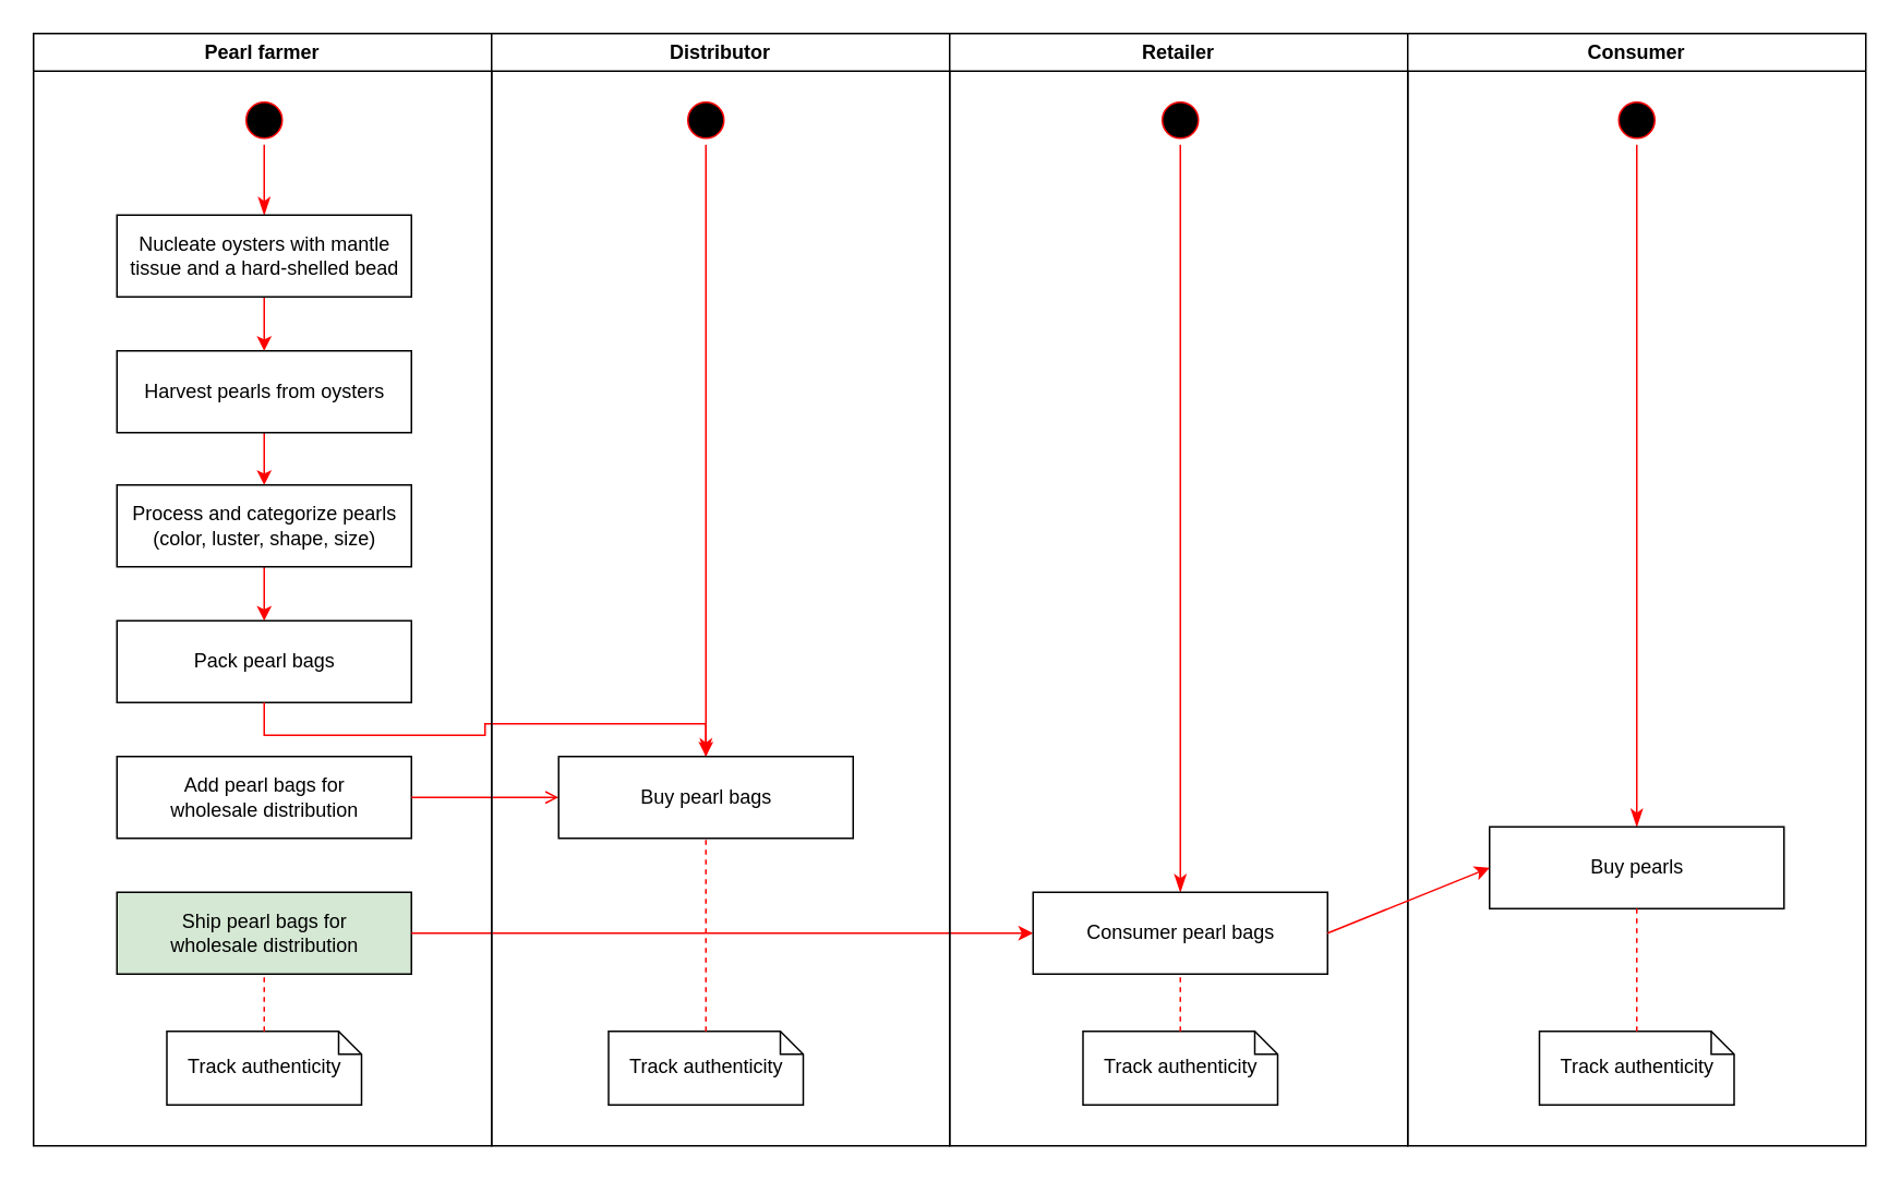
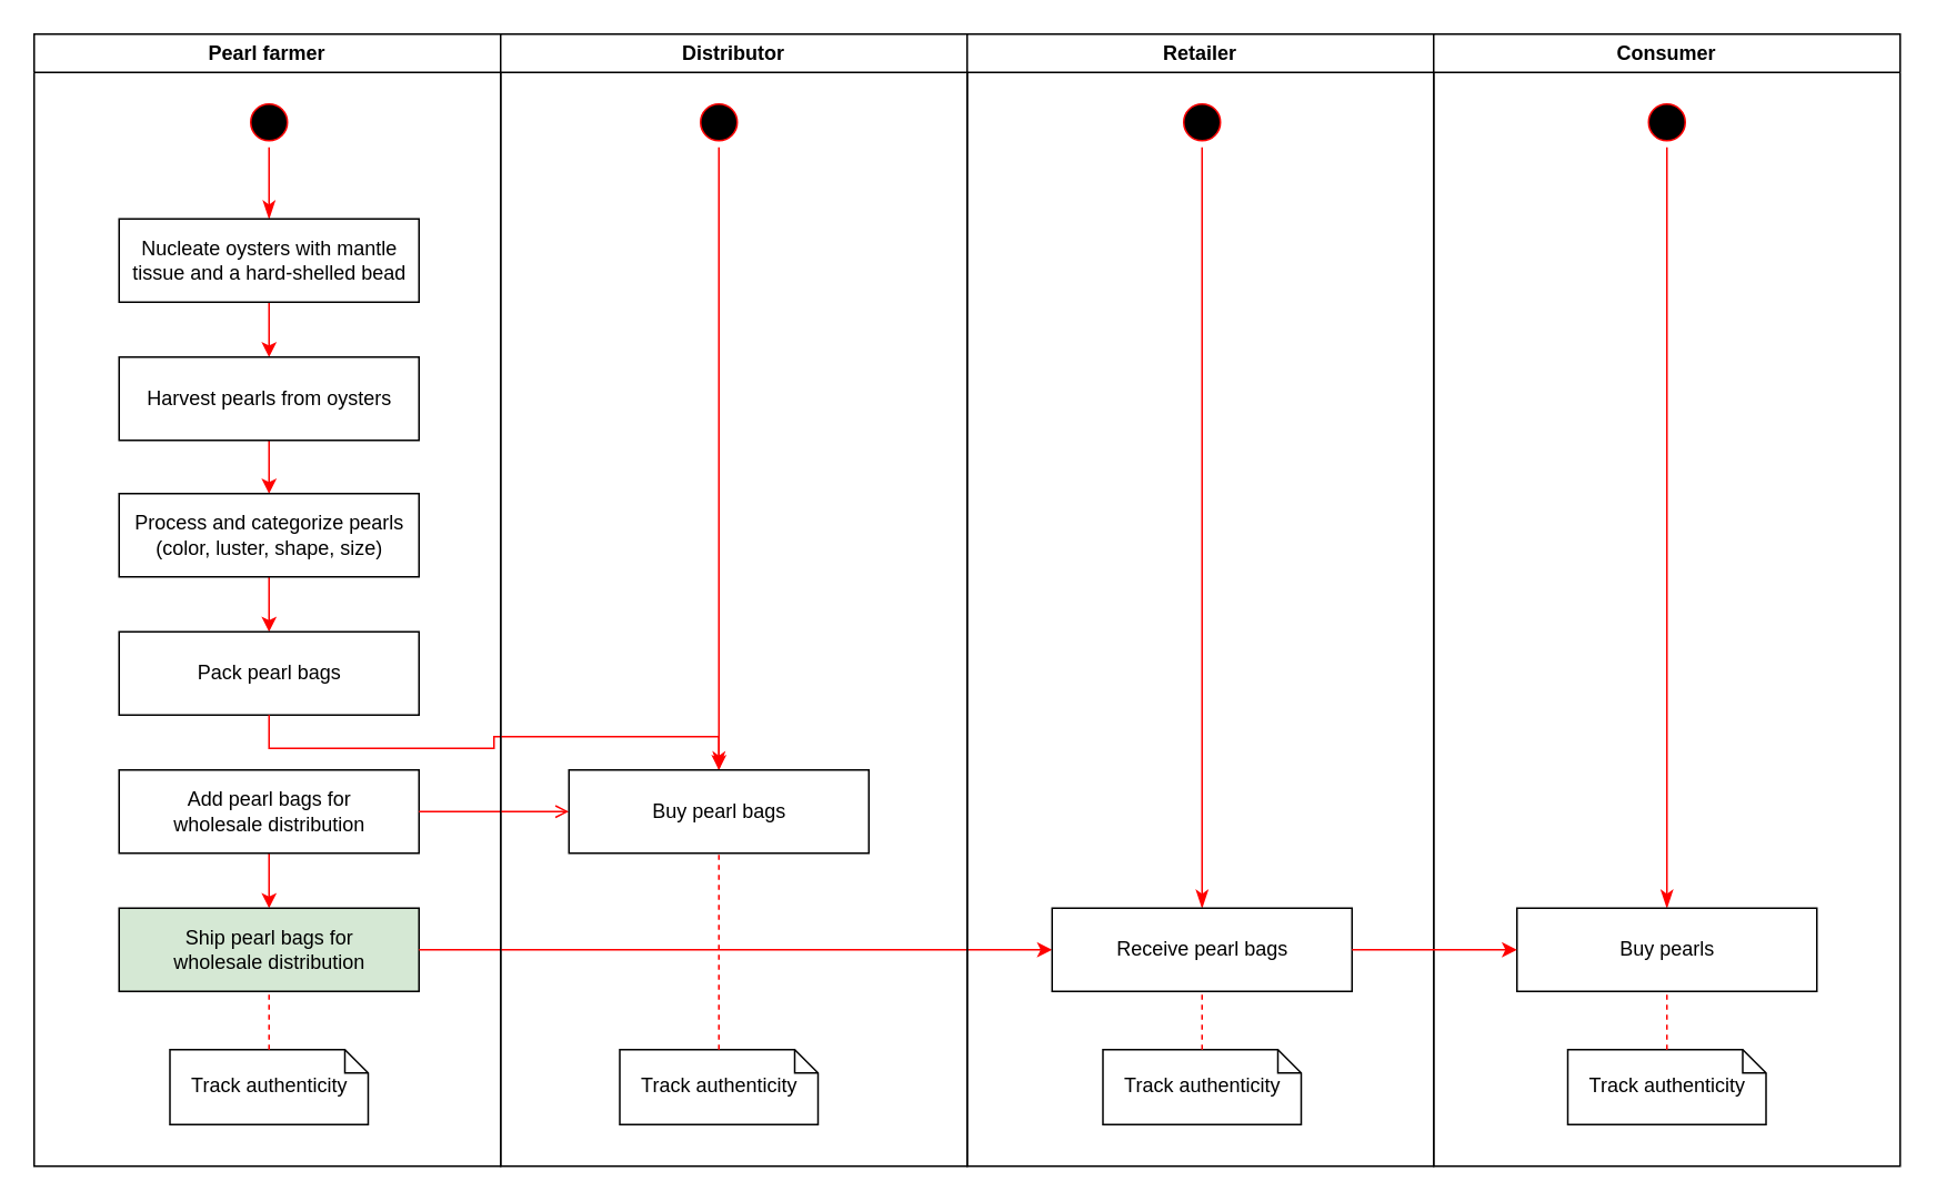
  <mxCell id="0" />
  <mxCell id="1" parent="0" />
  <mxCell id="2" value="" style="group" parent="1" vertex="1" connectable="0"><mxGeometry x="300" y="20" width="840" height="620" as="geometry" /></mxCell>
  <mxCell id="3" value="Pearl farmer" style="swimlane;whiteSpace=wrap" parent="1" vertex="1"><mxGeometry x="20" y="20" width="280" height="680" as="geometry"><mxRectangle x="164.5" y="128" width="80" height="23" as="alternateBounds" /></mxGeometry></mxCell>
  <mxCell id="4" value="" style="ellipse;html=1;shape=startState;fillColor=#000000;strokeColor=#ff0000;" parent="3" vertex="1"><mxGeometry x="126" y="38" width="30" height="30" as="geometry" /></mxCell>
  <mxCell id="5" value="" style="edgeStyle=orthogonalEdgeStyle;html=1;verticalAlign=bottom;endArrow=classicThin;endSize=8;strokeColor=#ff0000;entryX=0.5;entryY=0;entryDx=0;entryDy=0;endFill=1;" parent="3" source="4" target="7" edge="1"><mxGeometry relative="1" as="geometry"><mxPoint x="138" y="140" as="targetPoint" /></mxGeometry></mxCell>
  <mxCell id="6" value="" style="edgeStyle=orthogonalEdgeStyle;rounded=0;orthogonalLoop=1;jettySize=auto;html=1;strokeColor=#FF0000;" parent="3" source="7" target="9" edge="1"><mxGeometry relative="1" as="geometry" /></mxCell>
  <mxCell id="7" value="Nucleate oysters with&amp;nbsp;&lt;span&gt;mantle &lt;br&gt;tissue and a hard-shelled bead&lt;/span&gt;" style="html=1;" parent="3" vertex="1"><mxGeometry x="51" y="111" width="180" height="50" as="geometry" /></mxCell>
  <mxCell id="8" value="" style="edgeStyle=orthogonalEdgeStyle;rounded=0;orthogonalLoop=1;jettySize=auto;html=1;strokeColor=#FF0000;" parent="3" source="9" target="11" edge="1"><mxGeometry relative="1" as="geometry" /></mxCell>
  <mxCell id="9" value="Harvest pearls from oysters&lt;br&gt;" style="html=1;" parent="3" vertex="1"><mxGeometry x="51" y="194" width="180" height="50" as="geometry" /></mxCell>
  <mxCell id="10" value="" style="edgeStyle=orthogonalEdgeStyle;rounded=0;orthogonalLoop=1;jettySize=auto;html=1;strokeColor=#FF0000;entryX=0.5;entryY=0;entryDx=0;entryDy=0;" parent="3" source="11" target="17" edge="1"><mxGeometry relative="1" as="geometry" /></mxCell>
  <mxCell id="11" value="Process and categorize pearls&lt;br&gt;(color, luster, shape, size)&lt;br&gt;" style="html=1;" parent="3" vertex="1"><mxGeometry x="51" y="276" width="180" height="50" as="geometry" /></mxCell>
+ <mxCell id="12" value="" style="edgeStyle=orthogonalEdgeStyle;rounded=0;orthogonalLoop=1;jettySize=auto;html=1;strokeColor=#FF0000;" parent="3" source="13" target="14" edge="1"><mxGeometry relative="1" as="geometry" /></mxCell>
  <mxCell id="13" value="&lt;span&gt;Add pearl bags for &lt;br&gt;wholesale distribution&lt;/span&gt;" style="html=1;" parent="3" vertex="1"><mxGeometry x="51" y="442" width="180" height="50" as="geometry" /></mxCell>
  <mxCell id="14" value="Ship pearl bags for &lt;br&gt;wholesale distribution&lt;br&gt;" style="html=1;fillColor=#d5e8d4;" parent="3" vertex="1"><mxGeometry x="51" y="525" width="180" height="50" as="geometry" /></mxCell>
  <mxCell id="15" value="&lt;br&gt;Track authenticity&lt;br&gt;" style="shape=note;whiteSpace=wrap;html=1;size=14;verticalAlign=top;align=center;spacingTop=-6;" parent="3" vertex="1"><mxGeometry x="81.5" y="610" width="119" height="45" as="geometry" /></mxCell>
  <mxCell id="16" value="" style="endArrow=none;dashed=1;html=1;strokeColor=#FF0000;entryX=0.5;entryY=1;entryDx=0;entryDy=0;exitX=0.5;exitY=0;exitDx=0;exitDy=0;exitPerimeter=0;" parent="3" source="15" target="14" edge="1"><mxGeometry width="50" height="50" relative="1" as="geometry"><mxPoint x="1" y="740" as="sourcePoint" /><mxPoint x="51" y="690" as="targetPoint" /></mxGeometry></mxCell>
  <mxCell id="17" value="Pack pearl bags&lt;br&gt;" style="html=1;" parent="3" vertex="1"><mxGeometry x="51" y="359" width="180" height="50" as="geometry" /></mxCell>
  <mxCell id="18" value="" style="edgeStyle=orthogonalEdgeStyle;rounded=0;orthogonalLoop=1;jettySize=auto;html=1;strokeColor=#FF0000;exitX=0.5;exitY=1;exitDx=0;exitDy=0;" parent="3" source="17" target="24" edge="1"><mxGeometry relative="1" as="geometry"><mxPoint x="151" y="351" as="sourcePoint" /><mxPoint x="151" y="368" as="targetPoint" /></mxGeometry></mxCell>
  <mxCell id="19" value="" style="endArrow=open;html=1;strokeColor=#FF0000;exitX=1;exitY=0.5;exitDx=0;exitDy=0;entryX=0;entryY=0.5;entryDx=0;entryDy=0;" parent="1" source="13" target="24" edge="1"><mxGeometry width="50" height="50" relative="1" as="geometry"><mxPoint x="16" y="770" as="sourcePoint" /><mxPoint x="66" y="720" as="targetPoint" /></mxGeometry></mxCell>
  <mxCell id="20" value="" style="endArrow=classic;html=1;strokeColor=#FF0000;exitX=1;exitY=0.5;exitDx=0;exitDy=0;entryX=0;entryY=0.5;entryDx=0;entryDy=0;" parent="1" source="14" target="30" edge="1"><mxGeometry width="50" height="50" relative="1" as="geometry"><mxPoint x="565" y="520" as="sourcePoint" /><mxPoint x="655" y="520" as="targetPoint" /></mxGeometry></mxCell>
  <mxCell id="21" value="Distributor" style="swimlane;whiteSpace=wrap" parent="1" vertex="1"><mxGeometry x="300" y="20" width="280" height="680" as="geometry" /></mxCell>
  <mxCell id="22" value="" style="ellipse;html=1;shape=startState;fillColor=#000000;strokeColor=#ff0000;" parent="21" vertex="1"><mxGeometry x="116" y="38" width="30" height="30" as="geometry" /></mxCell>
  <mxCell id="23" value="" style="edgeStyle=orthogonalEdgeStyle;html=1;verticalAlign=bottom;endArrow=classicThin;endSize=8;strokeColor=#ff0000;entryX=0.5;entryY=0;entryDx=0;entryDy=0;endFill=1;" parent="21" source="22" target="24" edge="1"><mxGeometry relative="1" as="geometry"><mxPoint x="131" y="140" as="targetPoint" /></mxGeometry></mxCell>
  <mxCell id="24" value="&lt;span&gt;Buy pearl bags&lt;/span&gt;" style="html=1;" parent="21" vertex="1"><mxGeometry x="41" y="442" width="180" height="50" as="geometry" /></mxCell>
  <mxCell id="25" value="&lt;br&gt;Track authenticity&lt;br&gt;" style="shape=note;whiteSpace=wrap;html=1;size=14;verticalAlign=top;align=center;spacingTop=-6;" parent="21" vertex="1"><mxGeometry x="71.5" y="610" width="119" height="45" as="geometry" /></mxCell>
  <mxCell id="26" value="" style="endArrow=none;dashed=1;html=1;strokeColor=#FF0000;entryX=0.5;entryY=1;entryDx=0;entryDy=0;" parent="21" source="25" target="24" edge="1"><mxGeometry width="50" height="50" relative="1" as="geometry"><mxPoint x="-129" y="605" as="sourcePoint" /><mxPoint x="-129" y="569" as="targetPoint" /></mxGeometry></mxCell>
  <mxCell id="27" value="Retailer" style="swimlane;whiteSpace=wrap" parent="1" vertex="1"><mxGeometry x="580" y="20" width="280" height="680" as="geometry" /></mxCell>
  <mxCell id="28" value="" style="ellipse;html=1;shape=startState;fillColor=#000000;strokeColor=#ff0000;" parent="27" vertex="1"><mxGeometry x="126" y="38" width="30" height="30" as="geometry" /></mxCell>
  <mxCell id="29" value="" style="edgeStyle=orthogonalEdgeStyle;html=1;verticalAlign=bottom;endArrow=classicThin;endSize=8;strokeColor=#ff0000;endFill=1;" parent="27" source="28" target="30" edge="1"><mxGeometry relative="1" as="geometry"><mxPoint x="141" y="140" as="targetPoint" /></mxGeometry></mxCell>
- <mxCell id="30" value="&lt;span&gt;Consumer pearl bags&lt;/span&gt;" style="html=1;" parent="27" vertex="1"><mxGeometry x="51" y="525" width="180" height="50" as="geometry" /></mxCell>
+ <mxCell id="30" value="&lt;span&gt;Receive pearl bags&lt;/span&gt;" style="html=1;" parent="27" vertex="1"><mxGeometry x="51" y="525" width="180" height="50" as="geometry" /></mxCell>
  <mxCell id="31" value="&lt;br&gt;Track authenticity&lt;br&gt;" style="shape=note;whiteSpace=wrap;html=1;size=14;verticalAlign=top;align=center;spacingTop=-6;" parent="27" vertex="1"><mxGeometry x="81.5" y="610" width="119" height="45" as="geometry" /></mxCell>
  <mxCell id="32" value="" style="endArrow=none;dashed=1;html=1;strokeColor=#FF0000;entryX=0.5;entryY=1;entryDx=0;entryDy=0;exitX=0.5;exitY=0;exitDx=0;exitDy=0;exitPerimeter=0;" parent="27" source="31" target="30" edge="1"><mxGeometry width="50" height="50" relative="1" as="geometry"><mxPoint x="-399" y="615" as="sourcePoint" /><mxPoint x="-399" y="579" as="targetPoint" /></mxGeometry></mxCell>
  <mxCell id="33" value="Consumer" style="swimlane;whiteSpace=wrap" parent="1" vertex="1"><mxGeometry x="860" y="20" width="280" height="680" as="geometry" /></mxCell>
  <mxCell id="34" value="" style="ellipse;html=1;shape=startState;fillColor=#000000;strokeColor=#ff0000;" parent="33" vertex="1"><mxGeometry x="125" y="38" width="30" height="30" as="geometry" /></mxCell>
  <mxCell id="35" value="" style="edgeStyle=orthogonalEdgeStyle;html=1;verticalAlign=bottom;endArrow=classicThin;endSize=8;strokeColor=#ff0000;entryX=0.5;entryY=0;entryDx=0;entryDy=0;endFill=1;" parent="33" source="34" target="36" edge="1"><mxGeometry relative="1" as="geometry"><mxPoint x="140" y="140" as="targetPoint" /></mxGeometry></mxCell>
- <mxCell id="36" value="Buy pearls" style="html=1;" parent="33" vertex="1"><mxGeometry x="50" y="485" width="180" height="50" as="geometry" /></mxCell>
+ <mxCell id="36" value="Buy pearls" style="html=1;" parent="33" vertex="1"><mxGeometry x="50" y="525" width="180" height="50" as="geometry" /></mxCell>
  <mxCell id="37" value="&lt;br&gt;Track authenticity&lt;br&gt;" style="shape=note;whiteSpace=wrap;html=1;size=14;verticalAlign=top;align=center;spacingTop=-6;" parent="33" vertex="1"><mxGeometry x="80.5" y="610" width="119" height="45" as="geometry" /></mxCell>
  <mxCell id="38" value="" style="endArrow=none;dashed=1;html=1;strokeColor=#FF0000;entryX=0.5;entryY=1;entryDx=0;entryDy=0;exitX=0.5;exitY=0;exitDx=0;exitDy=0;exitPerimeter=0;" parent="33" source="37" target="36" edge="1"><mxGeometry width="50" height="50" relative="1" as="geometry"><mxPoint x="-669" y="625" as="sourcePoint" /><mxPoint x="-669" y="589" as="targetPoint" /></mxGeometry></mxCell>
  <mxCell id="39" value="" style="endArrow=classic;html=1;strokeColor=#FF0000;exitX=1;exitY=0.5;exitDx=0;exitDy=0;entryX=0;entryY=0.5;entryDx=0;entryDy=0;" parent="1" source="30" target="36" edge="1"><mxGeometry width="50" height="50" relative="1" as="geometry"><mxPoint x="575" y="530" as="sourcePoint" /><mxPoint x="665" y="530" as="targetPoint" /></mxGeometry></mxCell>
